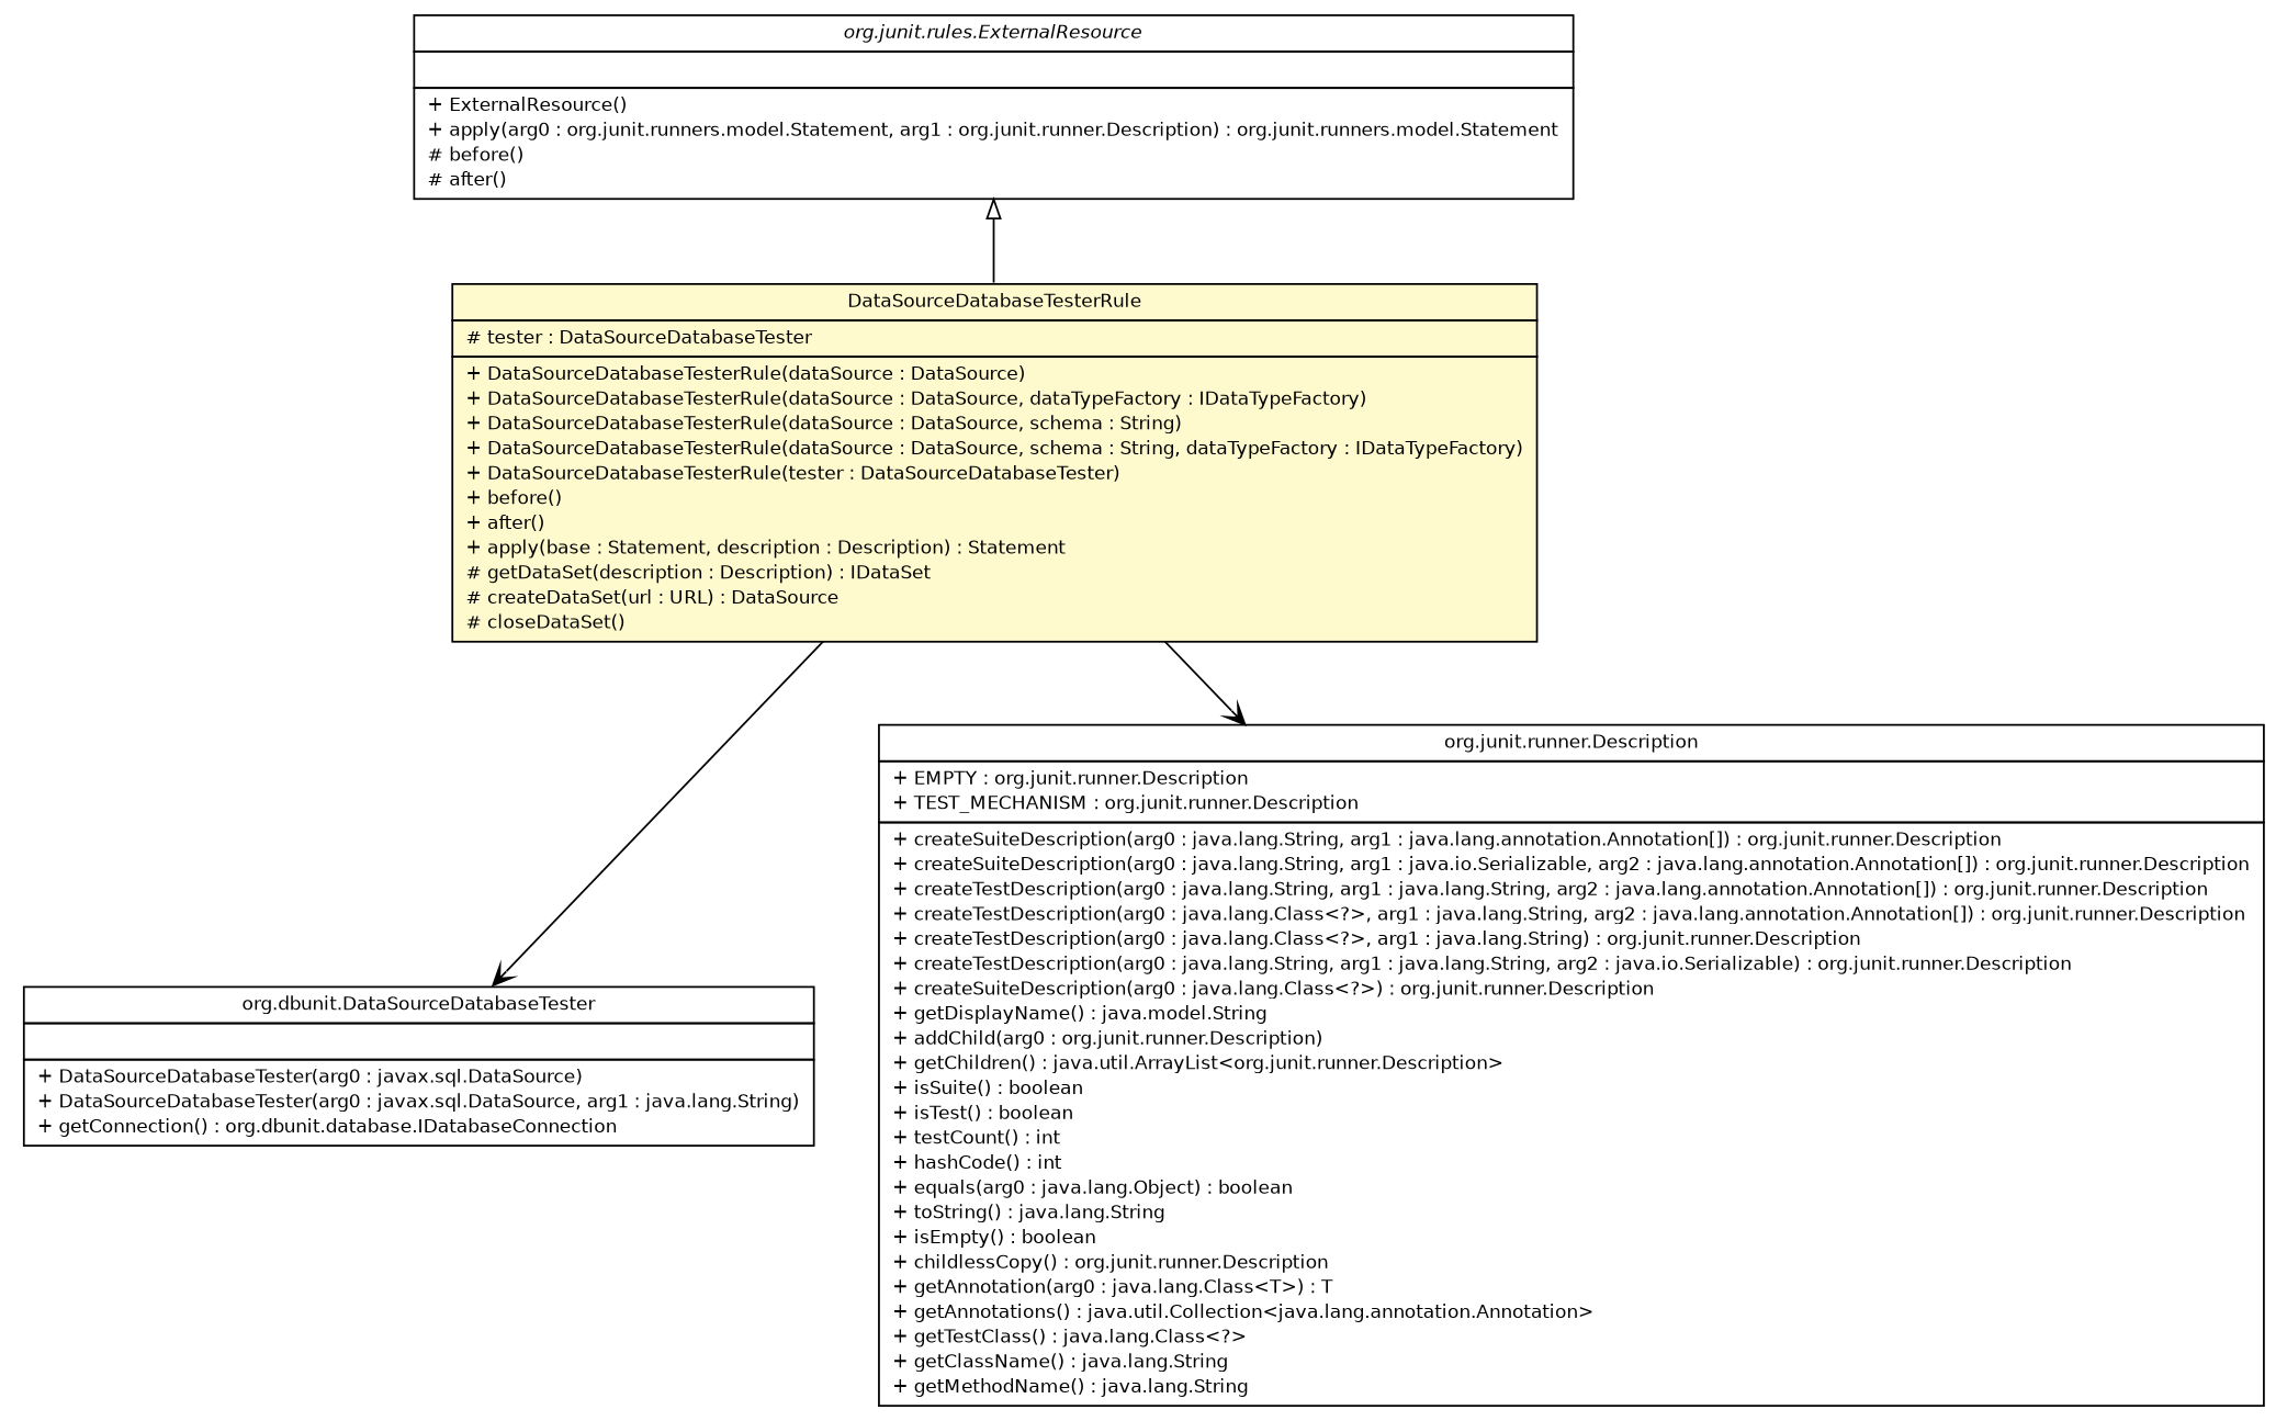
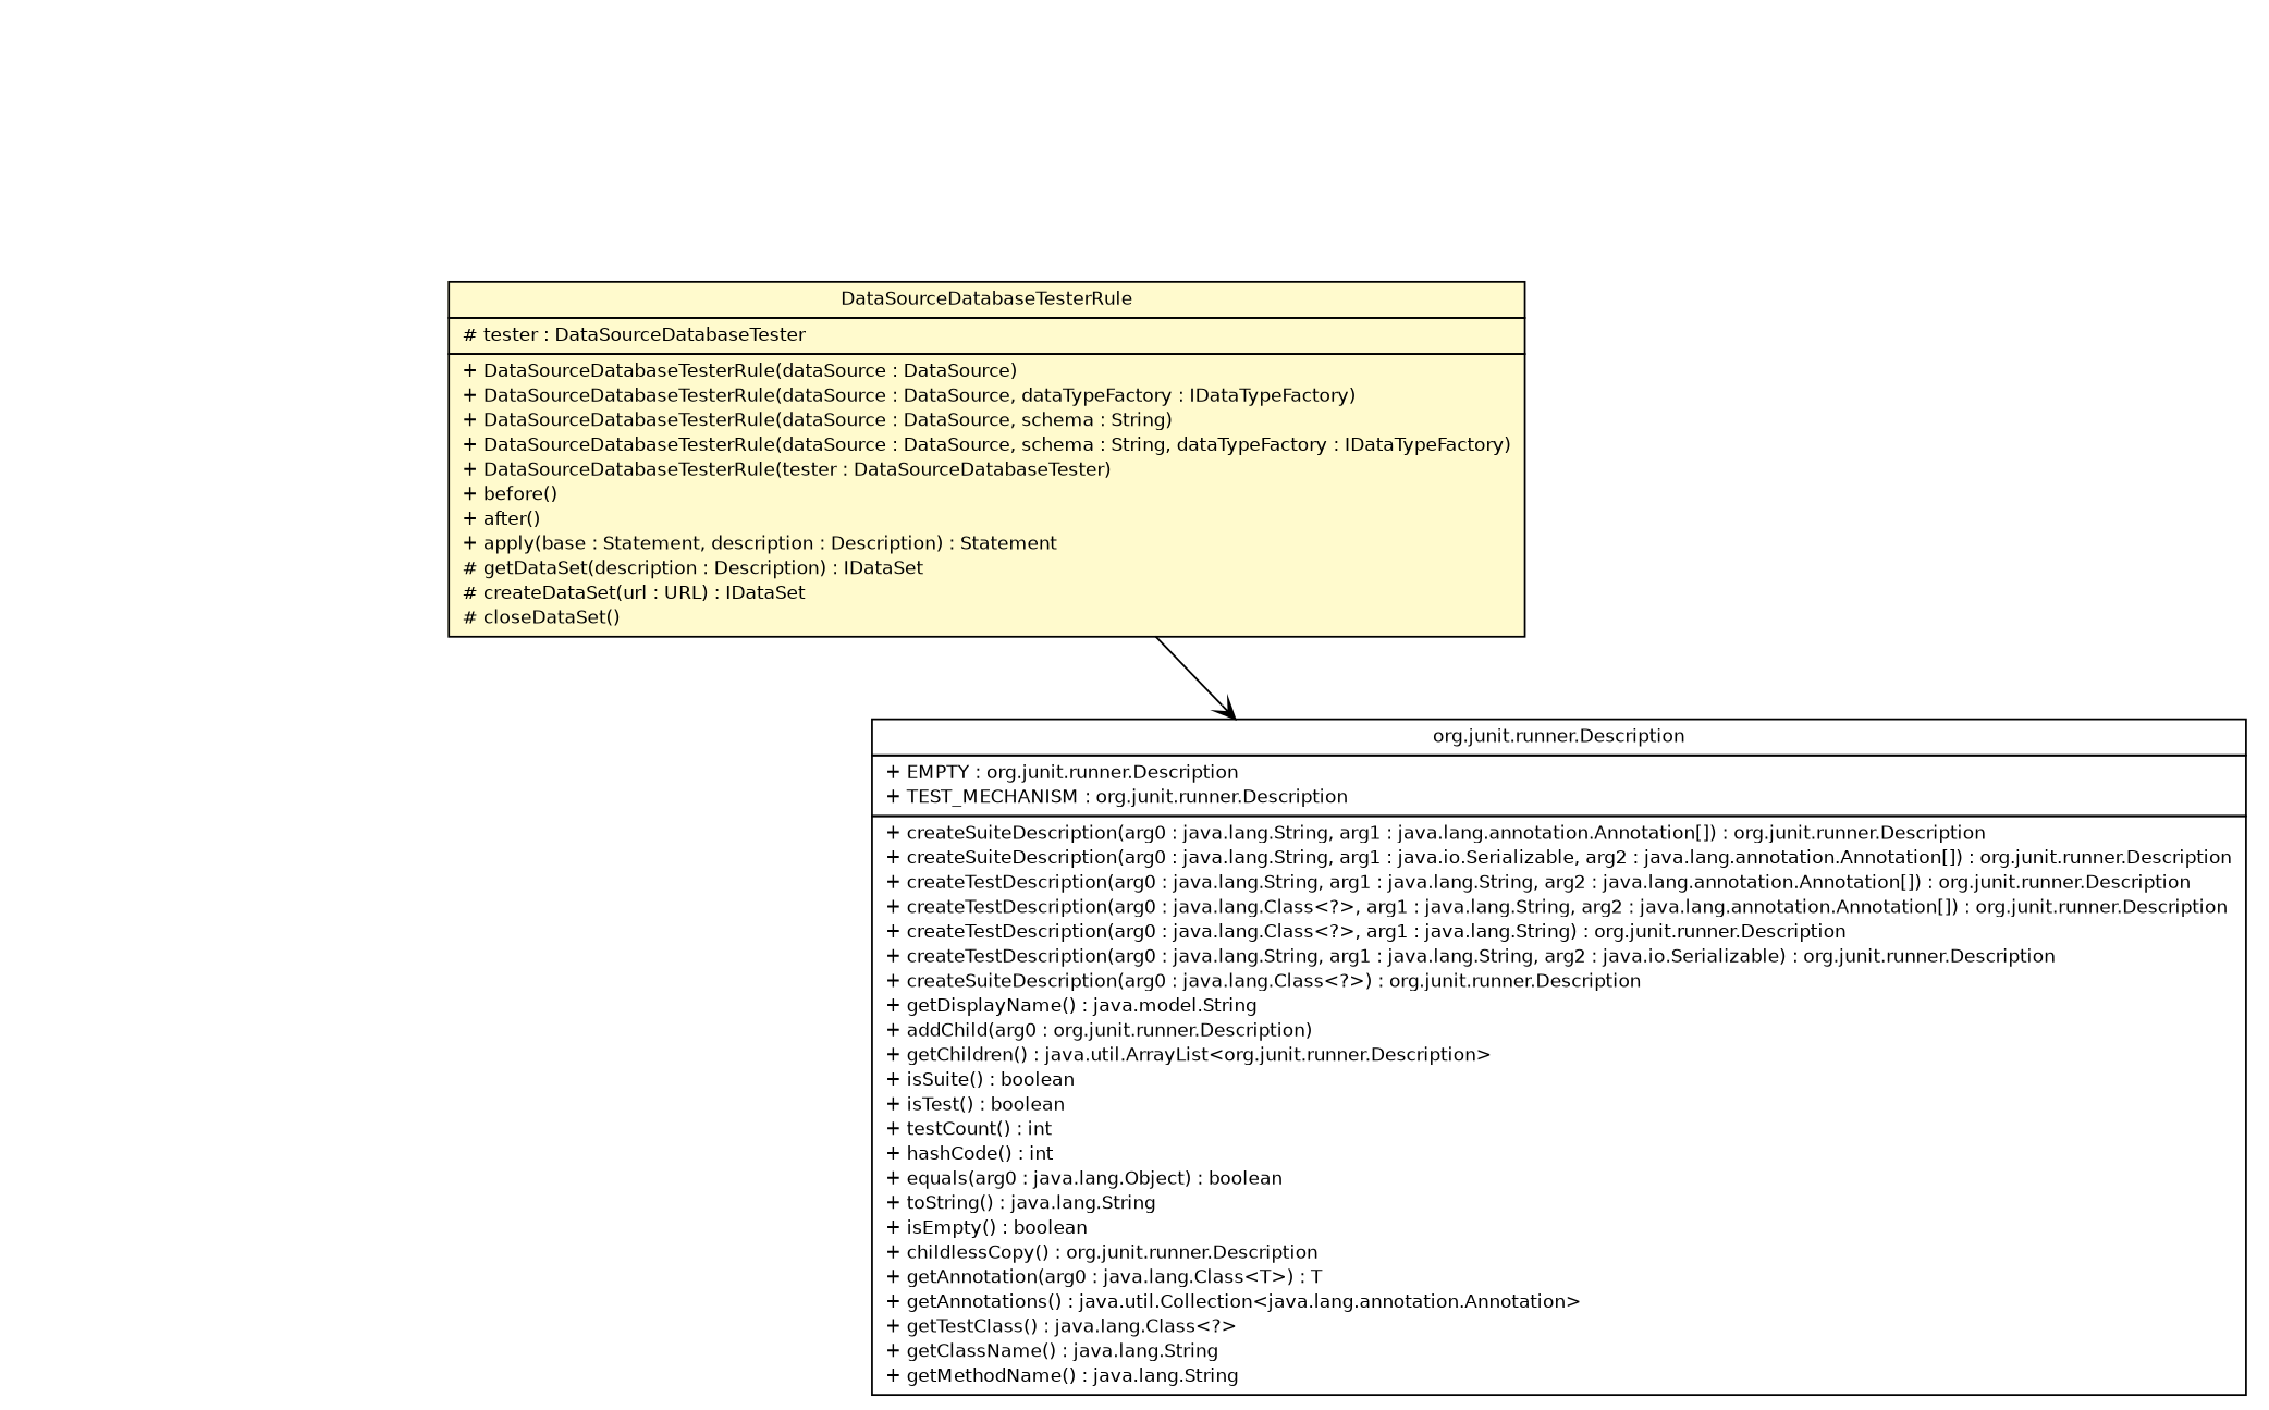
  digraph {
    nodesep=0.25
    ranksep=0.5
    node [fontcolor=black fontname=Helvetica fontsize=10.0 shape=plaintext]
    edge [arrowhead=open color=black fontcolor=black fontname=Helvetica fontsize=10.0 headport=p labelfontname=Helvetica labelfontsize=10 tailport=p]
-   n1 [label=<<table title="com.edugility.liquiunit.DataSourceDatabaseTesterRule" border="0" cellborder="1" cellspacing="0" cellpadding="2" port="p" bgcolor="lemonChiffon" href="./DataSourceDatabaseTesterRule.html"> 		<tr><td><table border="0" cellspacing="0" cellpadding="1"> <tr><td align="center" balign="center"> DataSourceDatabaseTesterRule </td></tr> 		</table></td></tr> 		<tr><td><table border="0" cellspacing="0" cellpadding="1"> <tr><td align="left" balign="left"> # tester : DataSourceDatabaseTester </td></tr> 		</table></td></tr> 		<tr><td><table border="0" cellspacing="0" cellpadding="1"> <tr><td align="left" balign="left"> + DataSourceDatabaseTesterRule(dataSource : DataSource) </td></tr> <tr><td align="left" balign="left"> + DataSourceDatabaseTesterRule(dataSource : DataSource, dataTypeFactory : IDataTypeFactory) </td></tr> <tr><td align="left" balign="left"> + DataSourceDatabaseTesterRule(dataSource : DataSource, schema : String) </td></tr> <tr><td align="left" balign="left"> + DataSourceDatabaseTesterRule(dataSource : DataSource, schema : String, dataTypeFactory : IDataTypeFactory) </td></tr> <tr><td align="left" balign="left"> + DataSourceDatabaseTesterRule(tester : DataSourceDatabaseTester) </td></tr> <tr><td align="left" balign="left"> + before() </td></tr> <tr><td align="left" balign="left"> + after() </td></tr> <tr><td align="left" balign="left"> + apply(base : Statement, description : Description) : Statement </td></tr> <tr><td align="left" balign="left"> # getDataSet(description : Description) : IDataSet </td></tr> <tr><td align="left" balign="left"> # createDataSet(url : URL) : DataSource </td></tr> <tr><td align="left" balign="left"> # closeDataSet() </td></tr> 		</table></td></tr> 		</table>>]
-   n2 [label=<<table title="org.dbunit.DataSourceDatabaseTester" border="0" cellborder="1" cellspacing="0" cellpadding="2" port="p" href="http://www.dbunit.org/apidocs/org/dbunit/DataSourceDatabaseTester.html"> 		<tr><td><table border="0" cellspacing="0" cellpadding="1"> <tr><td align="center" balign="center"> org.dbunit.DataSourceDatabaseTester </td></tr> 		</table></td></tr> 		<tr><td><table border="0" cellspacing="0" cellpadding="1"> <tr><td align="left" balign="left">  </td></tr> 		</table></td></tr> 		<tr><td><table border="0" cellspacing="0" cellpadding="1"> <tr><td align="left" balign="left"> + DataSourceDatabaseTester(arg0 : javax.sql.DataSource) </td></tr> <tr><td align="left" balign="left"> + DataSourceDatabaseTester(arg0 : javax.sql.DataSource, arg1 : java.lang.String) </td></tr> <tr><td align="left" balign="left"> + getConnection() : org.dbunit.database.IDatabaseConnection </td></tr> 		</table></td></tr> 		</table>>]
+   n1 [label=<<table title="com.edugility.liquiunit.DataSourceDatabaseTesterRule" border="0" cellborder="1" cellspacing="0" cellpadding="2" port="p" bgcolor="lemonChiffon" href="./DataSourceDatabaseTesterRule.html"> 		<tr><td><table border="0" cellspacing="0" cellpadding="1"> <tr><td align="center" balign="center"> DataSourceDatabaseTesterRule </td></tr> 		</table></td></tr> 		<tr><td><table border="0" cellspacing="0" cellpadding="1"> <tr><td align="left" balign="left"> # tester : DataSourceDatabaseTester </td></tr> 		</table></td></tr> 		<tr><td><table border="0" cellspacing="0" cellpadding="1"> <tr><td align="left" balign="left"> + DataSourceDatabaseTesterRule(dataSource : DataSource) </td></tr> <tr><td align="left" balign="left"> + DataSourceDatabaseTesterRule(dataSource : DataSource, dataTypeFactory : IDataTypeFactory) </td></tr> <tr><td align="left" balign="left"> + DataSourceDatabaseTesterRule(dataSource : DataSource, schema : String) </td></tr> <tr><td align="left" balign="left"> + DataSourceDatabaseTesterRule(dataSource : DataSource, schema : String, dataTypeFactory : IDataTypeFactory) </td></tr> <tr><td align="left" balign="left"> + DataSourceDatabaseTesterRule(tester : DataSourceDatabaseTester) </td></tr> <tr><td align="left" balign="left"> + before() </td></tr> <tr><td align="left" balign="left"> + after() </td></tr> <tr><td align="left" balign="left"> + apply(base : Statement, description : Description) : Statement </td></tr> <tr><td align="left" balign="left"> # getDataSet(description : Description) : IDataSet </td></tr> <tr><td align="left" balign="left"> # createDataSet(url : URL) : IDataSet </td></tr> <tr><td align="left" balign="left"> # closeDataSet() </td></tr> 		</table></td></tr> 		</table>>]
    n3 [label=<<table title="org.junit.runner.Description" border="0" cellborder="1" cellspacing="0" cellpadding="2" port="p" href="http://junit.org/apidocs/org/junit/runner/Description.html"> 		<tr><td><table border="0" cellspacing="0" cellpadding="1"> <tr><td align="center" balign="center"> org.junit.runner.Description </td></tr> 		</table></td></tr> 		<tr><td><table border="0" cellspacing="0" cellpadding="1"> <tr><td align="left" balign="left"> + EMPTY : org.junit.runner.Description </td></tr> <tr><td align="left" balign="left"> + TEST_MECHANISM : org.junit.runner.Description </td></tr> 		</table></td></tr> 		<tr><td><table border="0" cellspacing="0" cellpadding="1"> <tr><td align="left" balign="left"> + createSuiteDescription(arg0 : java.lang.String, arg1 : java.lang.annotation.Annotation[]) : org.junit.runner.Description </td></tr> <tr><td align="left" balign="left"> + createSuiteDescription(arg0 : java.lang.String, arg1 : java.io.Serializable, arg2 : java.lang.annotation.Annotation[]) : org.junit.runner.Description </td></tr> <tr><td align="left" balign="left"> + createTestDescription(arg0 : java.lang.String, arg1 : java.lang.String, arg2 : java.lang.annotation.Annotation[]) : org.junit.runner.Description </td></tr> <tr><td align="left" balign="left"> + createTestDescription(arg0 : java.lang.Class&lt;?&gt;, arg1 : java.lang.String, arg2 : java.lang.annotation.Annotation[]) : org.junit.runner.Description </td></tr> <tr><td align="left" balign="left"> + createTestDescription(arg0 : java.lang.Class&lt;?&gt;, arg1 : java.lang.String) : org.junit.runner.Description </td></tr> <tr><td align="left" balign="left"> + createTestDescription(arg0 : java.lang.String, arg1 : java.lang.String, arg2 : java.io.Serializable) : org.junit.runner.Description </td></tr> <tr><td align="left" balign="left"> + createSuiteDescription(arg0 : java.lang.Class&lt;?&gt;) : org.junit.runner.Description </td></tr> <tr><td align="left" balign="left"> + getDisplayName() : java.model.String </td></tr> <tr><td align="left" balign="left"> + addChild(arg0 : org.junit.runner.Description) </td></tr> <tr><td align="left" balign="left"> + getChildren() : java.util.ArrayList&lt;org.junit.runner.Description&gt; </td></tr> <tr><td align="left" balign="left"> + isSuite() : boolean </td></tr> <tr><td align="left" balign="left"> + isTest() : boolean </td></tr> <tr><td align="left" balign="left"> + testCount() : int </td></tr> <tr><td align="left" balign="left"> + hashCode() : int </td></tr> <tr><td align="left" balign="left"> + equals(arg0 : java.lang.Object) : boolean </td></tr> <tr><td align="left" balign="left"> + toString() : java.lang.String </td></tr> <tr><td align="left" balign="left"> + isEmpty() : boolean </td></tr> <tr><td align="left" balign="left"> + childlessCopy() : org.junit.runner.Description </td></tr> <tr><td align="left" balign="left"> + getAnnotation(arg0 : java.lang.Class&lt;T&gt;) : T </td></tr> <tr><td align="left" balign="left"> + getAnnotations() : java.util.Collection&lt;java.lang.annotation.Annotation&gt; </td></tr> <tr><td align="left" balign="left"> + getTestClass() : java.lang.Class&lt;?&gt; </td></tr> <tr><td align="left" balign="left"> + getClassName() : java.lang.String </td></tr> <tr><td align="left" balign="left"> + getMethodName() : java.lang.String </td></tr> 		</table></td></tr> 		</table>>]
-   n4 [label=<<table title="org.junit.rules.ExternalResource" border="0" cellborder="1" cellspacing="0" cellpadding="2" port="p" href="http://junit.org/apidocs/org/junit/rules/ExternalResource.html"> 		<tr><td><table border="0" cellspacing="0" cellpadding="1"> <tr><td align="center" balign="center"><font face="Helvetica-Oblique"> org.junit.rules.ExternalResource </font></td></tr> 		</table></td></tr> 		<tr><td><table border="0" cellspacing="0" cellpadding="1"> <tr><td align="left" balign="left">  </td></tr> 		</table></td></tr> 		<tr><td><table border="0" cellspacing="0" cellpadding="1"> <tr><td align="left" balign="left"> + ExternalResource() </td></tr> <tr><td align="left" balign="left"> + apply(arg0 : org.junit.runners.model.Statement, arg1 : org.junit.runner.Description) : org.junit.runners.model.Statement </td></tr> <tr><td align="left" balign="left"> # before() </td></tr> <tr><td align="left" balign="left"> # after() </td></tr> 		</table></td></tr> 		</table>>]
-   n1 -> n2
    n1 -> n3
-   n4 -> n1 [arrowtail=empty dir=back fontsize=10 arrowhead="" color="" fontcolor=""]
  }
